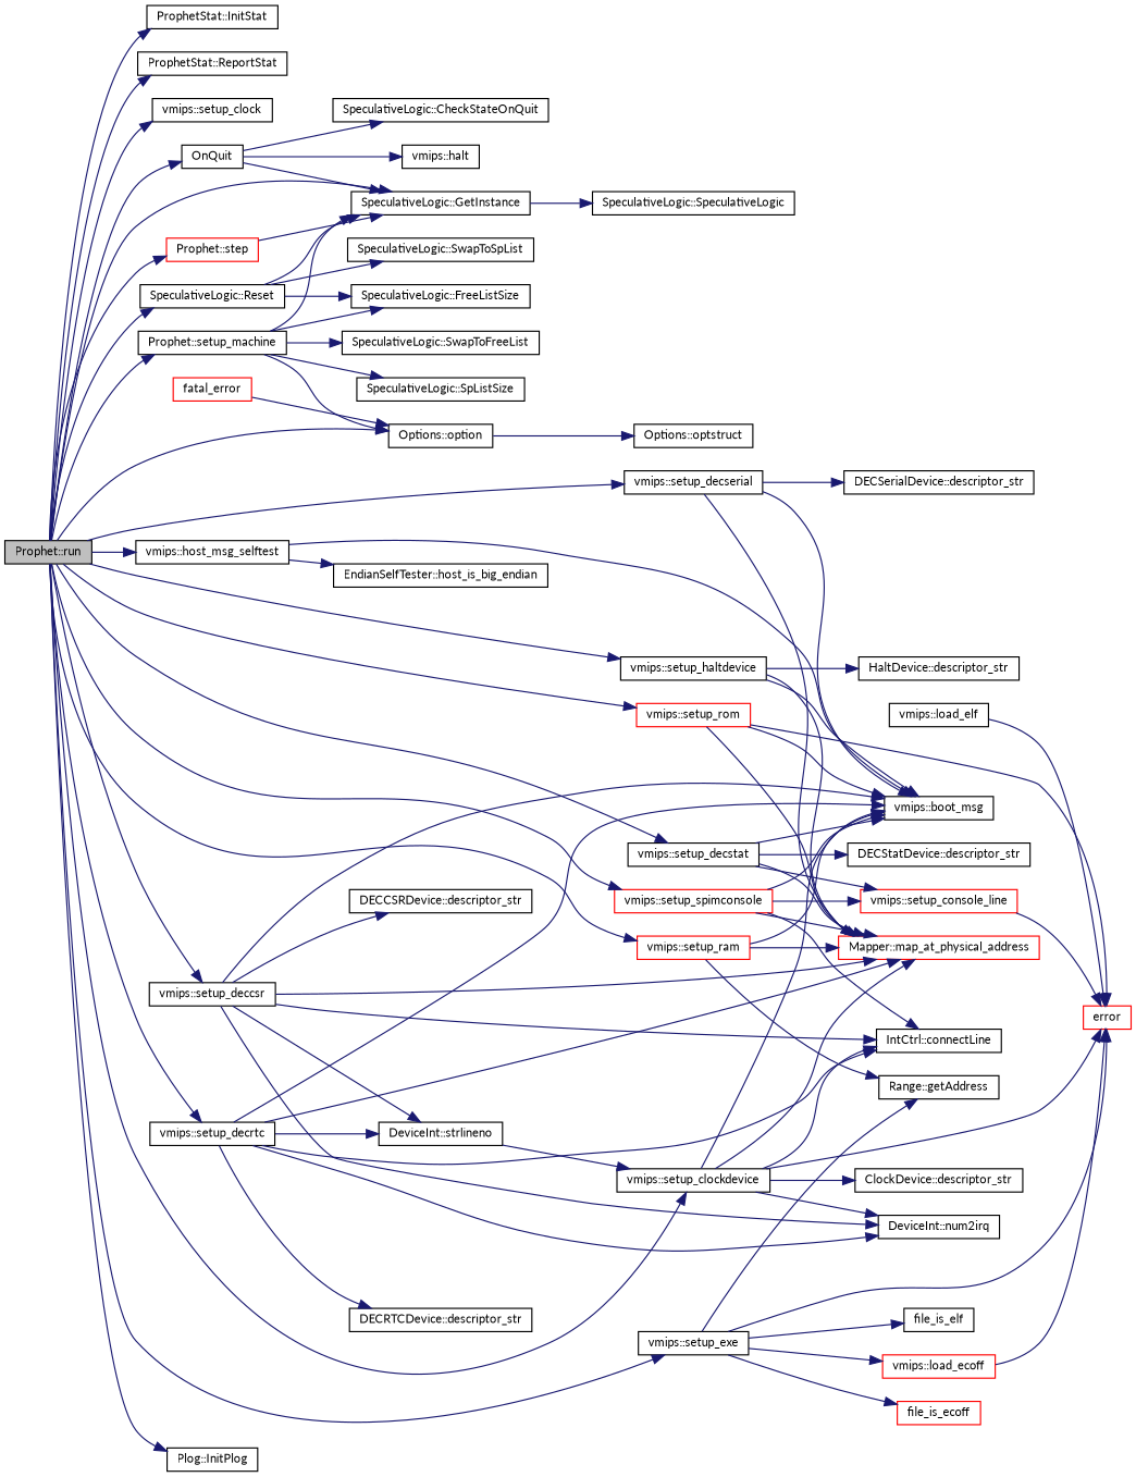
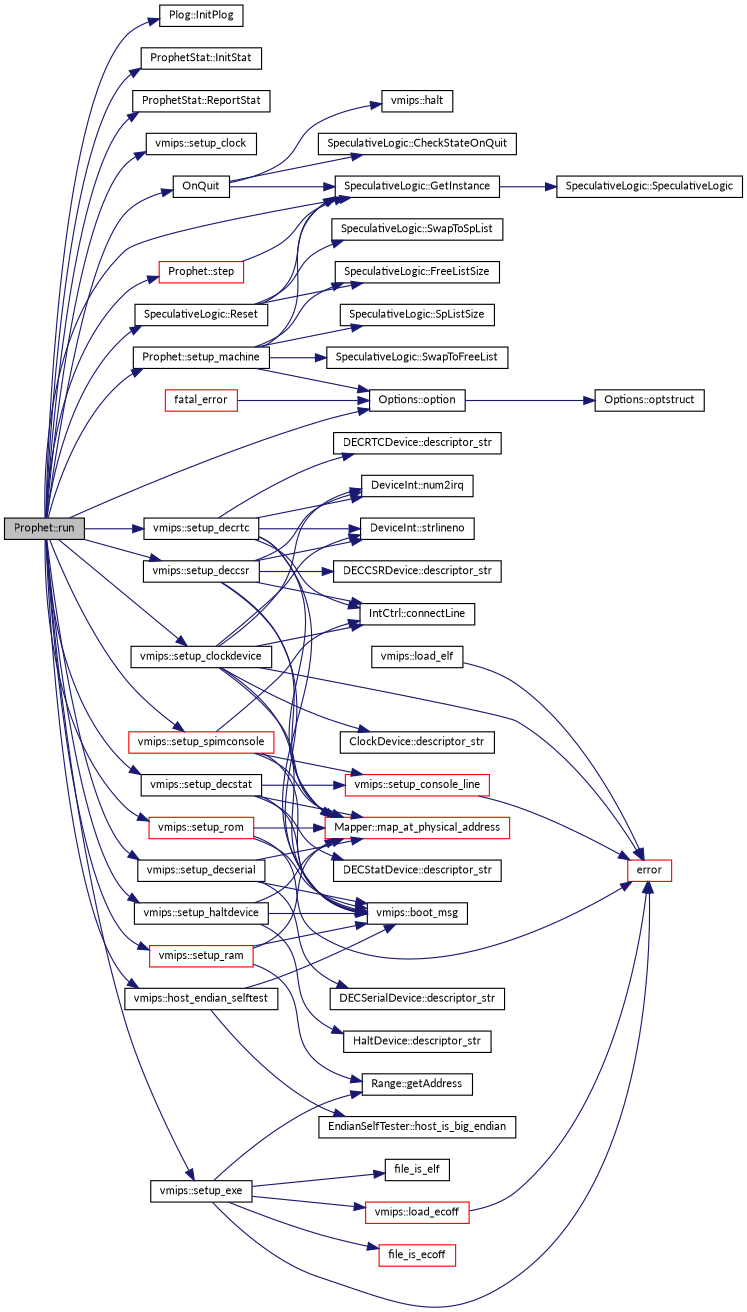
  digraph {
    fontname=Lato
    rankdir=LR
    node [color=black fillcolor=white fontname=Lato fontsize=10 shape=record style=filled]
    edge [color=midnightblue fontname=Lato fontsize=10 labelfontname=FreeSans labelfontsize=10 style=solid]
    n1 [fillcolor=grey75 fontcolor=black height=0.2 label="Prophet::run" width=0.4]
    n2 [height=0.2 label="SpeculativeLogic::GetInstance" width=0.4]
-   n3 [height=0.2 label="vmips::host_msg_selftest" width=0.4]
+   n3 [height=0.2 label="vmips::host_endian_selftest" width=0.4]
    n4 [height=0.2 label="Plog::InitPlog" width=0.4]
    n5 [height=0.2 label="ProphetStat::InitStat" width=0.4]
    n6 [height=0.2 label=OnQuit width=0.4]
    n7 [height=0.2 label="Options::option" width=0.4]
    n8 [height=0.2 label="ProphetStat::ReportStat" width=0.4]
    n9 [height=0.2 label="SpeculativeLogic::Reset" width=0.4]
    n10 [height=0.2 label="vmips::setup_clock" width=0.4]
    n11 [height=0.2 label="vmips::setup_clockdevice" width=0.4]
    n12 [height=0.2 label="vmips::setup_deccsr" width=0.4]
    n13 [height=0.2 label="vmips::setup_decrtc" width=0.4]
    n14 [height=0.2 label="vmips::setup_decserial" width=0.4]
    n15 [height=0.2 label="vmips::setup_decstat" width=0.4]
    n16 [height=0.2 label="vmips::setup_exe" width=0.4]
    n17 [height=0.2 label="vmips::setup_haltdevice" width=0.4]
    n18 [height=0.2 label="Prophet::setup_machine" width=0.4]
    n19 [color=red height=0.2 label="vmips::setup_ram" width=0.4]
    n20 [color=red height=0.2 label="vmips::setup_rom" width=0.4]
    n21 [color=red height=0.2 label="vmips::setup_spimconsole" width=0.4]
    n22 [color=red height=0.2 label="Prophet::step" width=0.4]
    n23 [height=0.2 label="SpeculativeLogic::SpeculativeLogic" width=0.4]
    n24 [height=0.2 label="vmips::boot_msg" width=0.4]
    n25 [height=0.2 label="EndianSelfTester::host_is_big_endian" width=0.4]
    n26 [height=0.2 label="SpeculativeLogic::CheckStateOnQuit" width=0.4]
    n27 [height=0.2 label="vmips::halt" width=0.4]
    n28 [height=0.2 label="Options::optstruct" width=0.4]
    n29 [height=0.2 label="SpeculativeLogic::FreeListSize" width=0.4]
    n30 [height=0.2 label="SpeculativeLogic::SwapToSpList" width=0.4]
    n31 [height=0.2 label="IntCtrl::connectLine" width=0.4]
    n32 [height=0.2 label="ClockDevice::descriptor_str" width=0.4]
    n33 [color=red height=0.2 label=error width=0.4]
    n34 [color=red height=0.2 label="Mapper::map_at_physical_address" width=0.4]
    n35 [height=0.2 label="DeviceInt::num2irq" width=0.4]
    n36 [height=0.2 label="DeviceInt::strlineno" width=0.4]
    n37 [height=0.2 label="DECCSRDevice::descriptor_str" width=0.4]
    n38 [height=0.2 label="DECRTCDevice::descriptor_str" width=0.4]
    n39 [height=0.2 label="DECSerialDevice::descriptor_str" width=0.4]
    n40 [color=red height=0.2 label="vmips::setup_console_line" width=0.4]
    n41 [height=0.2 label="DECStatDevice::descriptor_str" width=0.4]
    n42 [color=red height=0.2 label=file_is_ecoff width=0.4]
    n43 [height=0.2 label=file_is_elf width=0.4]
    n44 [color=red height=0.2 label="vmips::load_ecoff" width=0.4]
    n45 [height=0.2 label="Range::getAddress" width=0.4]
    n46 [height=0.2 label="HaltDevice::descriptor_str" width=0.4]
    n47 [height=0.2 label="SpeculativeLogic::SpListSize" width=0.4]
    n48 [height=0.2 label="SpeculativeLogic::SwapToFreeList" width=0.4]
    n49 [color=red height=0.2 label=fatal_error width=0.4]
    n50 [height=0.2 label="vmips::load_elf" width=0.4]
    n1 -> n2
    n1 -> n3
    n1 -> n4
    n1 -> n5
    n1 -> n6
    n1 -> n7
    n1 -> n8
    n1 -> n9
    n1 -> n10
    n1 -> n11
    n1 -> n12
    n1 -> n13
    n1 -> n14
    n1 -> n15
    n1 -> n16
    n1 -> n17
    n1 -> n18
    n1 -> n19
    n1 -> n20
    n1 -> n21
    n1 -> n22
    n2 -> n23
    n3 -> n24
    n3 -> n25
    n6 -> n2
    n6 -> n26
    n6 -> n27
    n7 -> n28
    n9 -> n2
    n9 -> n29
    n9 -> n30
    n11 -> n24
    n11 -> n31
    n11 -> n32
    n11 -> n33
    n11 -> n34
    n11 -> n35
-   n36 -> n11
+   n11 -> n36
    n12 -> n24
    n12 -> n31
    n12 -> n34
    n12 -> n35
    n12 -> n36
    n12 -> n37
    n13 -> n24
    n13 -> n31
    n13 -> n34
    n13 -> n35
    n13 -> n36
    n13 -> n38
    n14 -> n24
    n14 -> n34
    n14 -> n39
    n15 -> n24
    n15 -> n34
    n15 -> n40
    n15 -> n41
    n16 -> n33
    n16 -> n42
    n16 -> n43
    n16 -> n44
    n16 -> n45
    n17 -> n24
    n17 -> n34
    n17 -> n46
    n18 -> n2
    n18 -> n7
    n18 -> n29
    n18 -> n47
    n18 -> n48
    n19 -> n24
    n19 -> n34
    n19 -> n45
    n20 -> n24
    n20 -> n33
    n20 -> n34
    n21 -> n24
    n21 -> n31
    n21 -> n34
    n21 -> n40
    n22 -> n2
    n40 -> n33
    n44 -> n33
    n49 -> n7
    n50 -> n33
  }
